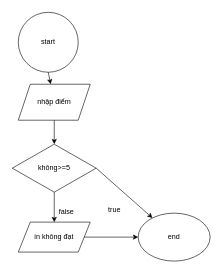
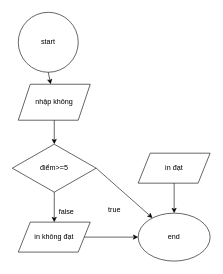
  <mxCell id="0" />
  <mxCell id="1" parent="0" />
  <mxCell id="2" value="start" style="ellipse;whiteSpace=wrap;html=1;" parent="1" vertex="1"><mxGeometry x="30" y="20" width="100" height="100" as="geometry" /></mxCell>
  <mxCell id="3" value="" style="endArrow=classic;html=1;rounded=0;exitX=0.5;exitY=1;exitDx=0;exitDy=0;" parent="1" source="2" target="4" edge="1"><mxGeometry width="50" height="50" relative="1" as="geometry"><mxPoint x="300" y="270" as="sourcePoint" /><mxPoint x="90" y="140" as="targetPoint" /></mxGeometry></mxCell>
- <mxCell id="4" value="nhập điểm" style="shape=parallelogram;perimeter=parallelogramPerimeter;whiteSpace=wrap;html=1;fixedSize=1;" parent="1" vertex="1"><mxGeometry x="30" y="140" width="120" height="60" as="geometry" /></mxCell>
+ <mxCell id="4" value="nhập không" style="shape=parallelogram;perimeter=parallelogramPerimeter;whiteSpace=wrap;html=1;fixedSize=1;" parent="1" vertex="1"><mxGeometry x="30" y="140" width="120" height="60" as="geometry" /></mxCell>
  <mxCell id="5" value="" style="endArrow=classic;html=1;rounded=0;exitX=0.5;exitY=1;exitDx=0;exitDy=0;" parent="1" source="4" edge="1"><mxGeometry width="50" height="50" relative="1" as="geometry"><mxPoint x="300" y="270" as="sourcePoint" /><mxPoint x="90" y="240" as="targetPoint" /></mxGeometry></mxCell>
- <mxCell id="6" value="không&amp;gt;=5" style="rhombus;whiteSpace=wrap;html=1;" parent="1" vertex="1"><mxGeometry x="20" y="240" width="140" height="80" as="geometry" /></mxCell>
+ <mxCell id="6" value="điểm&amp;gt;=5" style="rhombus;whiteSpace=wrap;html=1;" parent="1" vertex="1"><mxGeometry x="20" y="240" width="140" height="80" as="geometry" /></mxCell>
  <mxCell id="7" value="" style="endArrow=classic;html=1;rounded=0;exitX=1;exitY=0.5;exitDx=0;exitDy=0;" parent="1" source="6" target="15" edge="1"><mxGeometry width="50" height="50" relative="1" as="geometry"><mxPoint x="300" y="270" as="sourcePoint" /><mxPoint x="230" y="280" as="targetPoint" /></mxGeometry></mxCell>
  <mxCell id="8" value="" style="endArrow=classic;html=1;rounded=0;exitX=0.5;exitY=1;exitDx=0;exitDy=0;" parent="1" source="6" edge="1"><mxGeometry width="50" height="50" relative="1" as="geometry"><mxPoint x="300" y="270" as="sourcePoint" /><mxPoint x="90" y="370" as="targetPoint" /></mxGeometry></mxCell>
+ <mxCell id="9" value="in đạt" style="shape=parallelogram;perimeter=parallelogramPerimeter;whiteSpace=wrap;html=1;fixedSize=1;" parent="1" vertex="1"><mxGeometry x="230" y="255" width="120" height="50" as="geometry" /></mxCell>
  <mxCell id="10" value="true" style="text;html=1;align=center;verticalAlign=middle;resizable=0;points=[];autosize=1;strokeColor=none;fillColor=none;" parent="1" vertex="1"><mxGeometry x="170" y="335" width="40" height="30" as="geometry" /></mxCell>
  <mxCell id="11" value="false" style="text;html=1;align=center;verticalAlign=middle;resizable=0;points=[];autosize=1;strokeColor=none;fillColor=none;" parent="1" vertex="1"><mxGeometry x="85" y="338" width="50" height="30" as="geometry" /></mxCell>
  <mxCell id="12" value="in không đạt" style="shape=parallelogram;perimeter=parallelogramPerimeter;whiteSpace=wrap;html=1;fixedSize=1;" parent="1" vertex="1"><mxGeometry x="30" y="370" width="120" height="50" as="geometry" /></mxCell>
  <mxCell id="13" value="" style="endArrow=classic;html=1;rounded=0;exitX=1;exitY=0.5;exitDx=0;exitDy=0;" parent="1" source="12" edge="1"><mxGeometry width="50" height="50" relative="1" as="geometry"><mxPoint x="300" y="270" as="sourcePoint" /><mxPoint x="230" y="395" as="targetPoint" /></mxGeometry></mxCell>
+ <mxCell id="14" value="" style="endArrow=classic;html=1;rounded=0;exitX=0.5;exitY=1;exitDx=0;exitDy=0;" parent="1" source="9" target="15" edge="1"><mxGeometry width="50" height="50" relative="1" as="geometry"><mxPoint x="300" y="270" as="sourcePoint" /><mxPoint x="290" y="360" as="targetPoint" /></mxGeometry></mxCell>
  <mxCell id="15" value="end" style="ellipse;whiteSpace=wrap;html=1;" parent="1" vertex="1"><mxGeometry x="230" y="355" width="120" height="80" as="geometry" /></mxCell>
